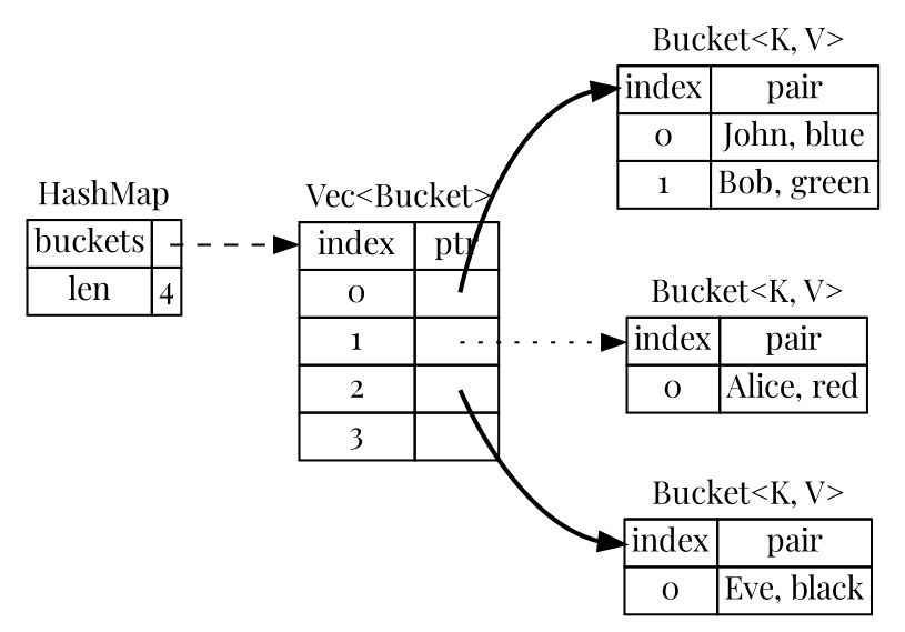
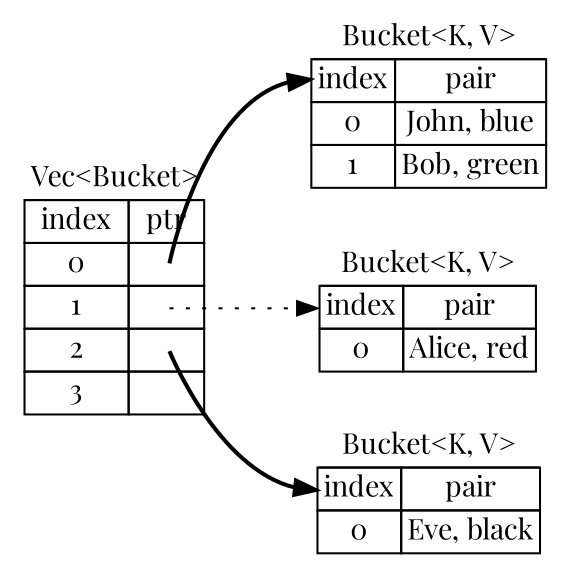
  digraph {
    rankdir=LR
    fontname="Playfair Display"
    node [shape=plaintext fontname="Playfair Display"]
    edge [headport=from_buckets tailclip=false style=bold fontname="Playfair Display"]
-   n1 [label=<<TABLE BORDER="0" CELLBORDER="1" CELLSPACING="0" VALIGN="TOP">         <TR><TD COLSPAN="2" SIDES="B">HashMap</TD></TR>         <TR><TD>buckets</TD><TD PORT="to_buckets"></TD></TR>         <TR><TD>len</TD><TD>4</TD></TR>     </TABLE>>]
    n2 [label=<<TABLE BORDER="0" CELLBORDER="1" CELLSPACING="0">         <TR><TD COLSPAN="2" SIDES="B">Vec&lt;Bucket&gt;</TD></TR>         <TR><TD PORT="from_hashmap">index</TD><TD>ptr</TD></TR>         <TR><TD>0</TD><TD PORT="to_vec0"></TD></TR>         <TR><TD>1</TD><TD PORT="to_vec1"></TD></TR>         <TR><TD>2</TD><TD PORT="to_vec2"></TD></TR>         <TR><TD>3</TD><TD></TD></TR>     </TABLE>>]
    n3 [label=<<TABLE BORDER="0" CELLBORDER="1" CELLSPACING="0">         <TR><TD COLSPAN="2" SIDES="B">Bucket&lt;K, V&gt;</TD></TR>         <TR><TD PORT="from_buckets">index</TD><TD>pair</TD></TR>         <TR><TD>0</TD><TD>John, blue</TD></TR>         <TR><TD>1</TD><TD>Bob, green</TD></TR>     </TABLE>>]
    n4 [label=<<TABLE BORDER="0" CELLBORDER="1" CELLSPACING="0">         <TR><TD COLSPAN="2" SIDES="B">Bucket&lt;K, V&gt;</TD></TR>         <TR><TD PORT="from_buckets">index</TD><TD>pair</TD></TR>         <TR><TD>0</TD><TD>Alice, red</TD></TR>     </TABLE>>]
    n5 [label=<<TABLE BORDER="0" CELLBORDER="1" CELLSPACING="0">         <TR><TD COLSPAN="2" SIDES="B">Bucket&lt;K, V&gt;</TD></TR>         <TR><TD PORT="from_buckets">index</TD><TD>pair</TD></TR>         <TR><TD>0</TD><TD>Eve, black</TD></TR>     </TABLE>>]
-   n1 -> n2 [headport=from_hashmap tailport="to_buckets:c" style=dashed]
    n2 -> n3 [tailport="to_vec0:c"]
    n2 -> n4 [tailport="to_vec1:c" style=dotted]
    n2 -> n5 [tailport="to_vec2:c"]
  }
